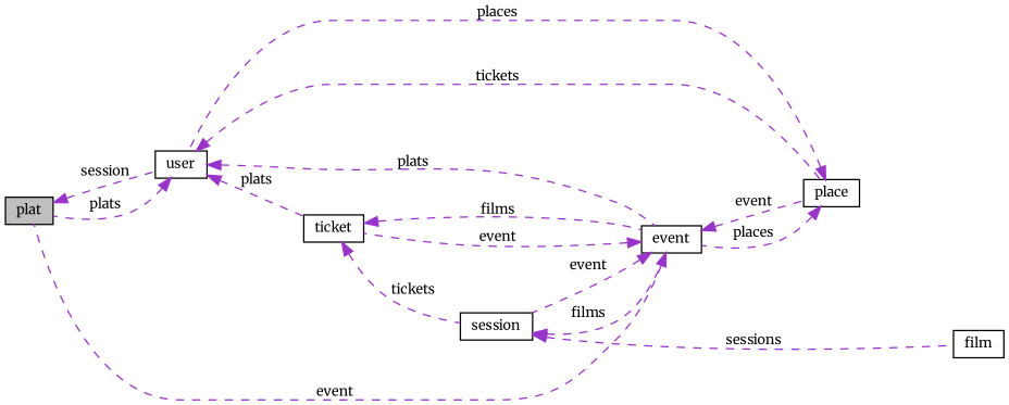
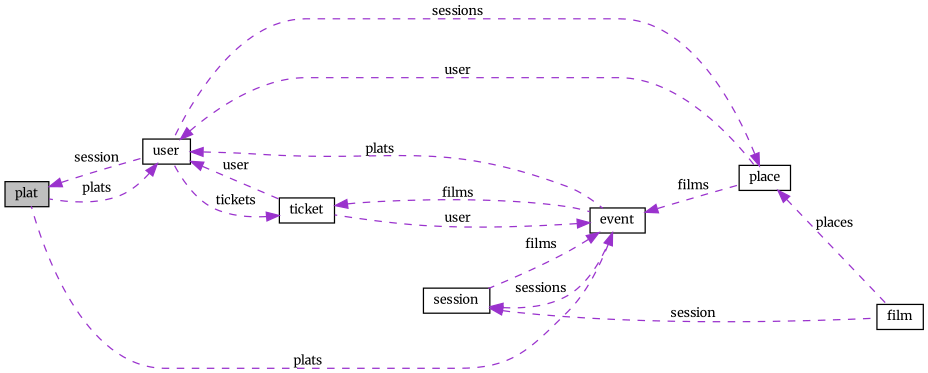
  digraph {
    fontname=Merriweather
    rankdir=LR
    node [color=black fillcolor=white fontname=Merriweather fontsize=10 shape=record style=filled]
    edge [color=darkorchid3 dir=back fontname=Merriweather fontsize=10 labelfontname=Helvetica labelfontsize=10 style=dashed]
    n1 [fillcolor=grey75 fontcolor=black height=0.2 label=plat width=0.4]
    n2 [height=0.2 label=user width=0.4]
    n3 [height=0.2 label=event width=0.4]
    n4 [height=0.2 label=place width=0.4]
    n5 [height=0.2 label=ticket width=0.4]
    n6 [height=0.2 label=session width=0.4]
    n7 [height=0.2 label=film width=0.4]
    n1 -> n2 [label=" session"]
    n2 -> n1 [label=" plats"]
    n2 -> n3 [label=" plats"]
-   n2 -> n4 [label=" tickets"]
-   n2 -> n5 [label=" plats"]
-   n3 -> n1 [label=" event"]
-   n3 -> n4 [label=" event"]
-   n3 -> n5 [label=" event"]
-   n3 -> n6 [label=" event"]
-   n4 -> n2 [label=" places"]
-   n4 -> n3 [label=" places"]
-   n5 -> n6 [label=" tickets"]
+   n2 -> n4 [label=" user"]
+   n2 -> n5 [label=" user"]
+   n3 -> n1 [label=" plats"]
+   n3 -> n4 [label=" films"]
+   n3 -> n5 [label=" user"]
+   n3 -> n6 [label=" films"]
+   n4 -> n2 [label=" sessions"]
+   n4 -> n7 [label=" places"]
+   n5 -> n2 [label=" tickets"]
    n5 -> n3 [label=" films"]
-   n6 -> n3 [label=" films"]
-   n6 -> n7 [label=" sessions"]
+   n6 -> n3 [label=" sessions"]
+   n6 -> n7 [label=" session"]
  }
